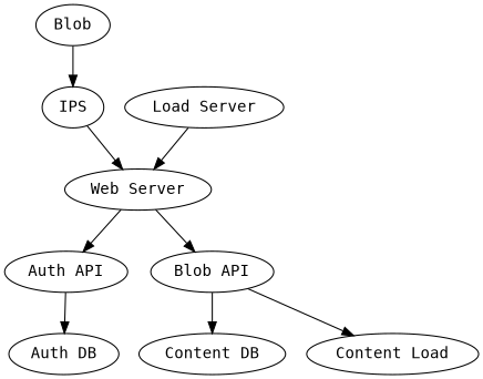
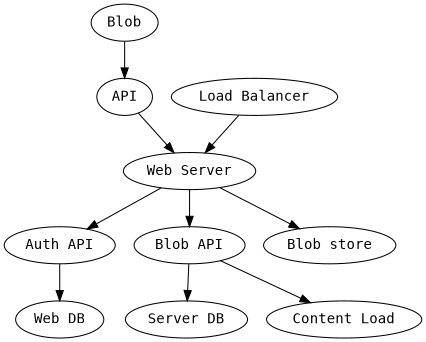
  digraph {
    fontname="DejaVu Sans Mono"
    node [fontname="DejaVu Sans Mono" latency=10]
    edge [fontname="DejaVu Sans Mono" timeout=1000]
    n1 [label=Blob]
-   n2 [label=IPS]
+   n2 [label=API]
    n3 [label="Web Server"]
-   n4 [label="Load Server"]
+   n4 [label="Load Balancer"]
    n5 [label="Auth API" latency=50]
    n6 [label="Blob API" latency=50]
-   n8 [label="Auth DB" latency=50]
-   n9 [label="Content DB" latency=50]
+   n7 [label="Blob store" latency=20]
+   n8 [label="Web DB" latency=50]
+   n9 [label="Server DB" latency=50]
    n10 [label="Content Load"]
    n1 -> n2
    n2 -> n3
    n3 -> n5
    n3 -> n6
+   n3 -> n7
    n4 -> n3
    n5 -> n8
    n6 -> n9
    n6 -> n10
  }
